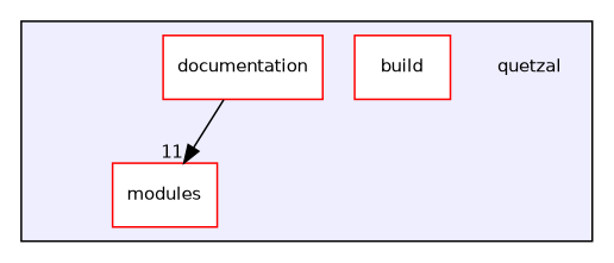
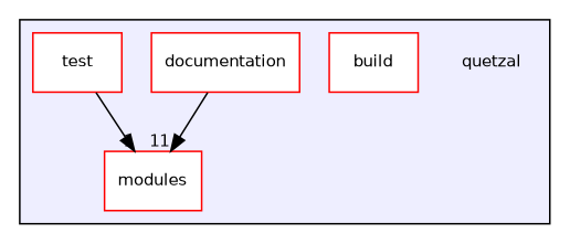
  digraph {
    compound=true
    node [fontname=Helvetica fontsize=10 shape=box color=red fillcolor=white style=filled]
    edge [labeldistance=1.5 labelfontname=Helvetica labelfontsize=10]
    n1 [label=quetzal shape=plaintext color="" fillcolor="" style=""]
    n2 [label=build]
    n3 [label=documentation]
    n4 [label=modules]
+   n5 [label=test]
    subgraph cluster_1 {
      bgcolor="#eeeeff"
      pencolor=black
      n1
      n2
      n3
      n4
+     n5
    }
    n3 -> n4 [headlabel=11]
+   n5 -> n4 [headlabel=1]
  }
